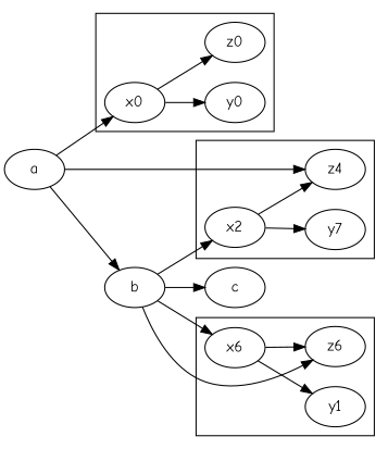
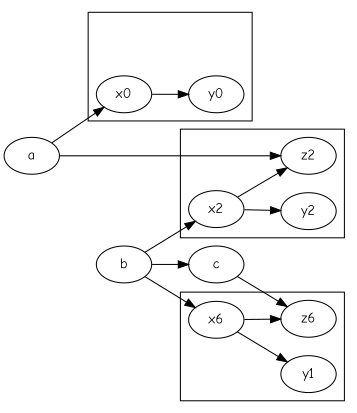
  digraph {
    fontname="Comic Neue"
    rankdir=LR
    node [fontname="Comic Neue"]
    edge [fontname="Comic Neue"]
    n1 [label=x6]
    y1
    n3 [label=z6]
    x0
    y0
-   z0
    x2
-   y2 [label=y7]
-   z2 [label=z4]
+   y2
+   z2
    a
    b
    c
    subgraph cluster_1 {
      n1
      y1
      n3
    }
    subgraph cluster_2 {
      x0
      y0
-     z0
    }
    subgraph cluster_3 {
      x2
      y2
      z2
    }
    n1 -> y1
    n1 -> n3
    x0 -> y0
-   x0 -> z0
    x2 -> y2
    x2 -> z2
    a -> x0
    a -> z2
-   a -> b
    b -> n1
    b -> x2
    b -> c
-   b -> n3
+   c -> n3
  }
